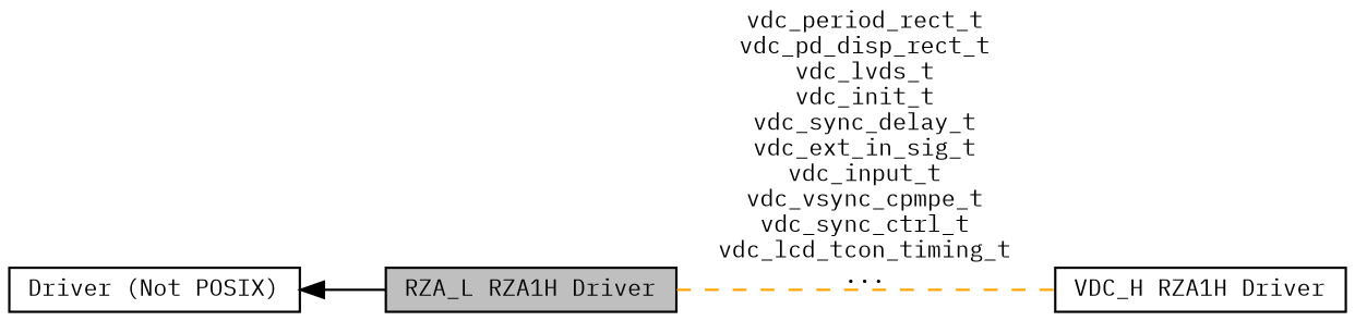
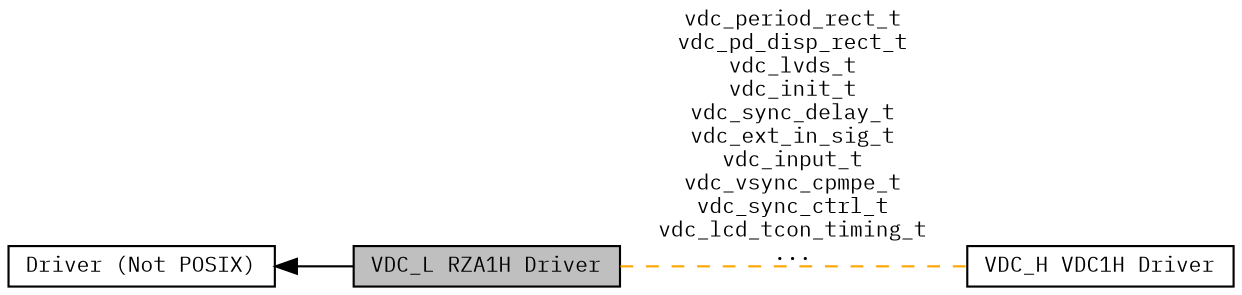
  digraph {
    fontname="IBM Plex Mono"
    rankdir=LR
    node [color=black fillcolor=white fontname="IBM Plex Mono" fontsize=10 shape=box style=filled]
    edge [fontname="IBM Plex Mono" fontsize=10 labelfontname=Helvetica labelfontsize=10 shape=plaintext]
    n1 [height=0.2 label="Driver (Not POSIX)" width=0.4]
-   n2 [fillcolor=grey75 fontcolor=black height=0.2 label="RZA_L RZA1H Driver" width=0.4]
-   n3 [height=0.2 label="VDC_H RZA1H Driver" width=0.4]
+   n2 [fillcolor=grey75 fontcolor=black height=0.2 label="VDC_L RZA1H Driver" width=0.4]
+   n3 [height=0.2 label="VDC_H VDC1H Driver" width=0.4]
    n1 -> n2 [dir=back style=solid]
    n2 -> n3 [color=orange dir=none label="vdc_period_rect_t\nvdc_pd_disp_rect_t\nvdc_lvds_t\nvdc_init_t\nvdc_sync_delay_t\nvdc_ext_in_sig_t\nvdc_input_t\nvdc_vsync_cpmpe_t\nvdc_sync_ctrl_t\nvdc_lcd_tcon_timing_t\n..." style=dashed]
  }
